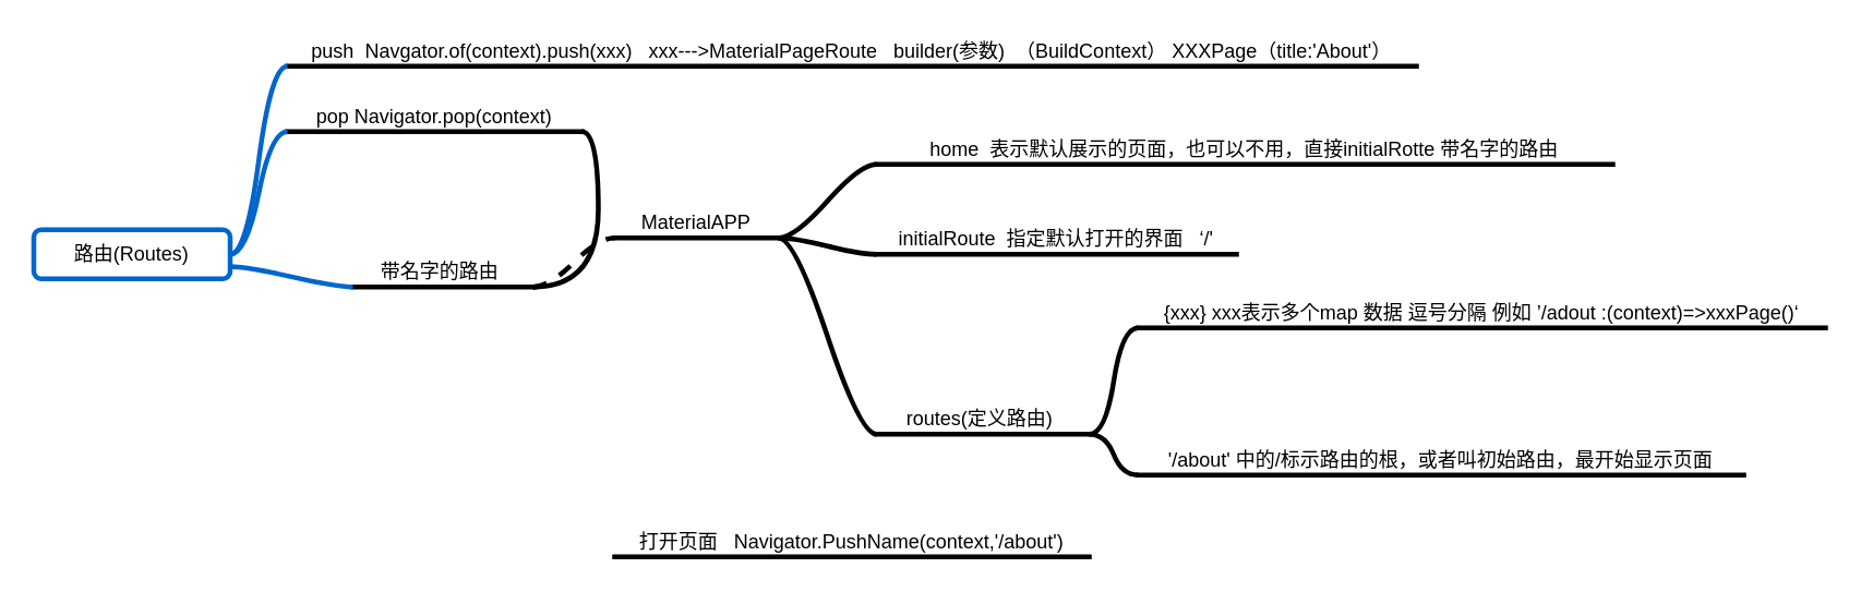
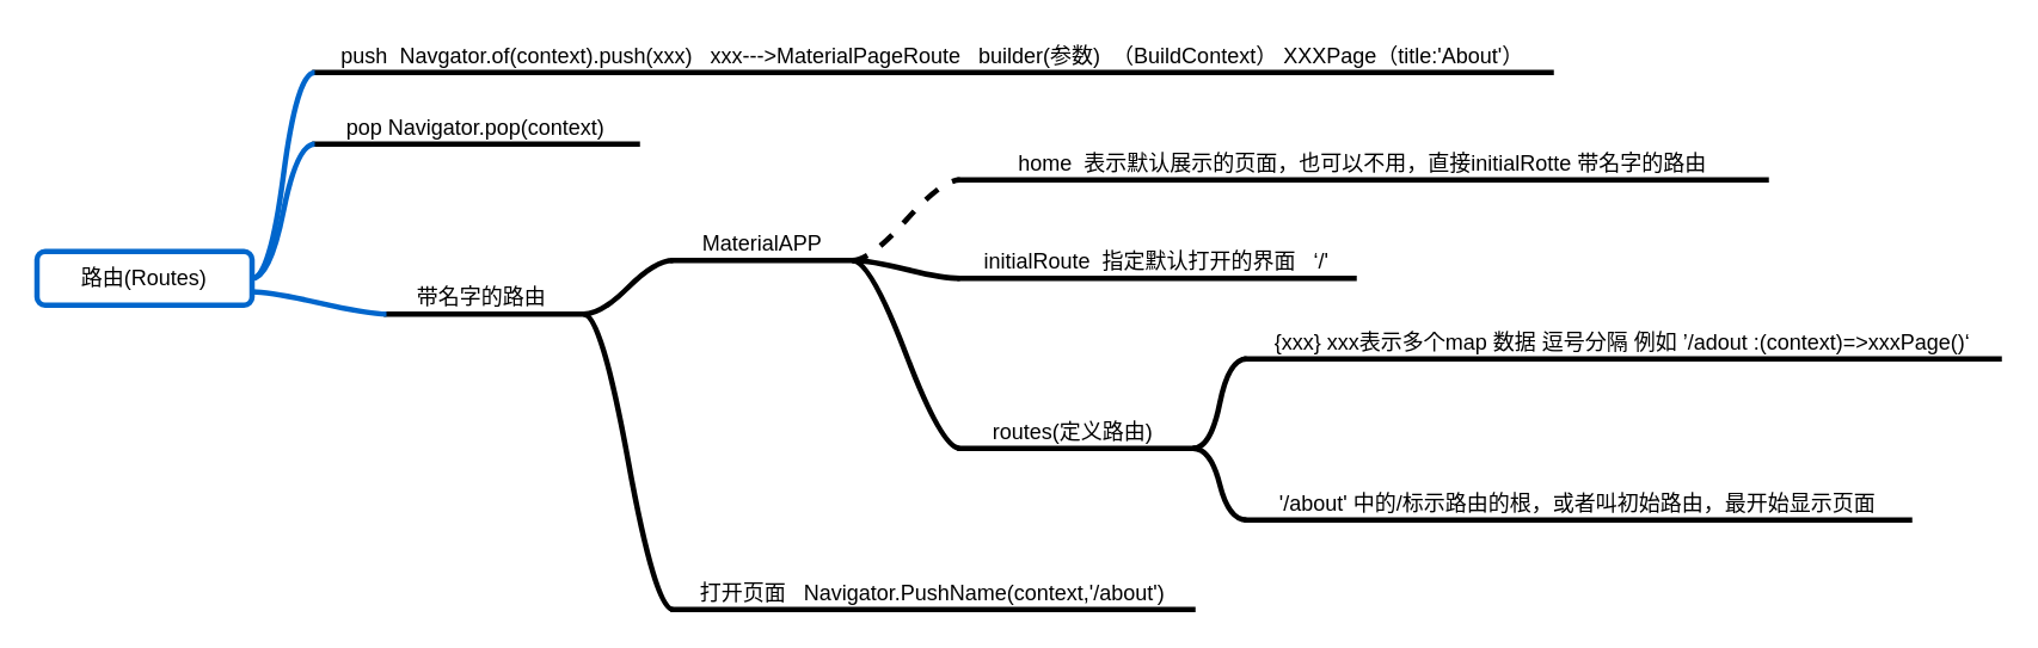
  <mxCell id="0" />
  <mxCell id="1" parent="0" />
  <mxCell id="2" value="路由(Routes)" style="rounded=1;whiteSpace=wrap;html=1;strokeColor=#0066CC;strokeWidth=3;" vertex="1" parent="1"><mxGeometry x="20" y="140" width="120" height="30" as="geometry" /></mxCell>
  <mxCell id="3" value="push&amp;nbsp; Navgator.of(context).push(xxx)&amp;nbsp; &amp;nbsp;xxx---&amp;gt;MaterialPageRoute&amp;nbsp; &amp;nbsp;builder(参数)&amp;nbsp; （BuildContext） XXXPage（title:'About'）" style="whiteSpace=wrap;html=1;shape=partialRectangle;top=0;left=0;bottom=1;right=0;points=[[0,1],[1,1]];strokeColor=#000000;fillColor=none;align=center;verticalAlign=bottom;routingCenterY=0.5;snapToPoint=1;container=1;recursiveResize=0;autosize=1;treeFolding=1;treeMoving=1;strokeWidth=3;" vertex="1" parent="1"><mxGeometry x="175" y="20" width="690" height="20" as="geometry" /></mxCell>
  <mxCell id="4" value="" style="edgeStyle=entityRelationEdgeStyle;startArrow=none;endArrow=none;segment=10;curved=1;strokeColor=#0066CC;strokeWidth=3;exitX=1;exitY=0.5;exitDx=0;exitDy=0;" edge="1" target="3" parent="1" source="2"><mxGeometry relative="1" as="geometry"><mxPoint x="135" y="60" as="sourcePoint" /></mxGeometry></mxCell>
  <mxCell id="5" value="pop Navigator.pop(context)" style="whiteSpace=wrap;html=1;shape=partialRectangle;top=0;left=0;bottom=1;right=0;points=[[0,1],[1,1]];strokeColor=#000000;fillColor=none;align=center;verticalAlign=bottom;routingCenterY=0.5;snapToPoint=1;container=1;recursiveResize=0;autosize=1;treeFolding=1;treeMoving=1;strokeWidth=3;" vertex="1" parent="1"><mxGeometry x="175" y="60" width="180" height="20" as="geometry" /></mxCell>
  <mxCell id="6" value="" style="edgeStyle=entityRelationEdgeStyle;startArrow=none;endArrow=none;segment=10;curved=1;strokeColor=#0066CC;strokeWidth=3;exitX=1;exitY=0.5;exitDx=0;exitDy=0;" edge="1" target="5" parent="1" source="2"><mxGeometry relative="1" as="geometry"><mxPoint x="135" y="100" as="sourcePoint" /></mxGeometry></mxCell>
  <mxCell id="7" value="带名字的路由&amp;nbsp;" style="whiteSpace=wrap;html=1;shape=partialRectangle;top=0;left=0;bottom=1;right=0;points=[[0,1],[1,1]];strokeColor=#000000;fillColor=none;align=center;verticalAlign=bottom;routingCenterY=0.5;snapToPoint=1;container=1;recursiveResize=0;autosize=1;treeFolding=1;treeMoving=1;strokeWidth=3;" vertex="1" parent="1"><mxGeometry x="215" y="155" width="110" height="20" as="geometry" /></mxCell>
  <mxCell id="8" value="" style="edgeStyle=entityRelationEdgeStyle;startArrow=none;endArrow=none;segment=10;curved=1;strokeColor=#0066CC;strokeWidth=3;exitX=1;exitY=0.75;exitDx=0;exitDy=0;" edge="1" target="7" parent="1" source="2"><mxGeometry relative="1" as="geometry"><mxPoint x="175" y="195" as="sourcePoint" /></mxGeometry></mxCell>
  <mxCell id="9" value="MaterialAPP" style="whiteSpace=wrap;html=1;shape=partialRectangle;top=0;left=0;bottom=1;right=0;points=[[0,1],[1,1]];strokeColor=#000000;fillColor=none;align=center;verticalAlign=bottom;routingCenterY=0.5;snapToPoint=1;container=1;recursiveResize=0;autosize=1;treeFolding=1;treeMoving=1;strokeWidth=3;" vertex="1" parent="1"><mxGeometry x="375" y="125" width="100" height="20" as="geometry" /></mxCell>
- <mxCell id="10" value="" style="edgeStyle=entityRelationEdgeStyle;startArrow=none;endArrow=none;segment=10;curved=1;strokeColor=#000000;strokeWidth=3;exitX=1;exitY=1;exitDx=0;exitDy=0;dashed=1;" edge="1" target="9" parent="1" source="7"><mxGeometry relative="1" as="geometry"><mxPoint x="315" y="175" as="sourcePoint" /></mxGeometry></mxCell>
+ <mxCell id="10" value="" style="edgeStyle=entityRelationEdgeStyle;startArrow=none;endArrow=none;segment=10;curved=1;strokeColor=#000000;strokeWidth=3;exitX=1;exitY=1;exitDx=0;exitDy=0;" edge="1" target="9" parent="1" source="7"><mxGeometry relative="1" as="geometry"><mxPoint x="315" y="175" as="sourcePoint" /></mxGeometry></mxCell>
  <mxCell id="11" value="home&amp;nbsp; 表示默认展示的页面，也可以不用，直接initialRotte 带名字的路由" style="whiteSpace=wrap;html=1;shape=partialRectangle;top=0;left=0;bottom=1;right=0;points=[[0,1],[1,1]];strokeColor=#000000;fillColor=none;align=center;verticalAlign=bottom;routingCenterY=0.5;snapToPoint=1;container=1;recursiveResize=0;autosize=1;treeFolding=1;treeMoving=1;strokeWidth=3;" vertex="1" parent="1"><mxGeometry x="535" y="80" width="450" height="20" as="geometry" /></mxCell>
- <mxCell id="12" value="" style="edgeStyle=entityRelationEdgeStyle;startArrow=none;endArrow=none;segment=10;curved=1;strokeColor=#000000;strokeWidth=3;exitX=1;exitY=1;exitDx=0;exitDy=0;" edge="1" target="11" parent="1" source="9"><mxGeometry relative="1" as="geometry"><mxPoint x="495" y="120" as="sourcePoint" /></mxGeometry></mxCell>
+ <mxCell id="12" value="" style="edgeStyle=entityRelationEdgeStyle;startArrow=none;endArrow=none;segment=10;curved=1;strokeColor=#000000;strokeWidth=3;exitX=1;exitY=1;exitDx=0;exitDy=0;dashed=1;" edge="1" target="11" parent="1" source="9"><mxGeometry relative="1" as="geometry"><mxPoint x="495" y="120" as="sourcePoint" /></mxGeometry></mxCell>
  <mxCell id="13" value="initialRoute&amp;nbsp; 指定默认打开的界面&amp;nbsp; &amp;nbsp;‘/'" style="whiteSpace=wrap;html=1;shape=partialRectangle;top=0;left=0;bottom=1;right=0;points=[[0,1],[1,1]];strokeColor=#000000;fillColor=none;align=center;verticalAlign=bottom;routingCenterY=0.5;snapToPoint=1;container=1;recursiveResize=0;autosize=1;treeFolding=1;treeMoving=1;strokeWidth=3;" vertex="1" parent="1"><mxGeometry x="535" y="135" width="220" height="20" as="geometry" /></mxCell>
  <mxCell id="14" value="" style="edgeStyle=entityRelationEdgeStyle;startArrow=none;endArrow=none;segment=10;curved=1;strokeColor=#000000;strokeWidth=3;exitX=1;exitY=1;exitDx=0;exitDy=0;" edge="1" target="13" parent="1" source="9"><mxGeometry relative="1" as="geometry"><mxPoint x="495" y="175" as="sourcePoint" /></mxGeometry></mxCell>
- <mxCell id="15" value="routes(定义路由)&amp;nbsp;" style="whiteSpace=wrap;html=1;shape=partialRectangle;top=0;left=0;bottom=1;right=0;points=[[0,1],[1,1]];strokeColor=#000000;fillColor=none;align=center;verticalAlign=bottom;routingCenterY=0.5;snapToPoint=1;container=1;recursiveResize=0;autosize=1;treeFolding=1;treeMoving=1;strokeWidth=3;" vertex="1" parent="1"><mxGeometry x="535" y="245" width="130" height="20" as="geometry" /></mxCell>
+ <mxCell id="15" value="routes(定义路由)&amp;nbsp;" style="whiteSpace=wrap;html=1;shape=partialRectangle;top=0;left=0;bottom=1;right=0;points=[[0,1],[1,1]];strokeColor=#000000;fillColor=none;align=center;verticalAlign=bottom;routingCenterY=0.5;snapToPoint=1;container=1;recursiveResize=0;autosize=1;treeFolding=1;treeMoving=1;strokeWidth=3;" vertex="1" parent="1"><mxGeometry x="535" y="230" width="130" height="20" as="geometry" /></mxCell>
  <mxCell id="16" value="" style="edgeStyle=entityRelationEdgeStyle;startArrow=none;endArrow=none;segment=10;curved=1;strokeColor=#000000;strokeWidth=3;exitX=1;exitY=1;exitDx=0;exitDy=0;" edge="1" target="15" parent="1" source="9"><mxGeometry relative="1" as="geometry"><mxPoint x="495" y="240" as="sourcePoint" /></mxGeometry></mxCell>
  <mxCell id="17" value="{xxx} xxx表示多个map 数据 逗号分隔 例如 ’/adout :(context)=&amp;gt;xxxPage()‘" style="whiteSpace=wrap;html=1;shape=partialRectangle;top=0;left=0;bottom=1;right=0;points=[[0,1],[1,1]];strokeColor=#000000;fillColor=none;align=center;verticalAlign=bottom;routingCenterY=0.5;snapToPoint=1;container=1;recursiveResize=0;autosize=1;treeFolding=1;treeMoving=1;strokeWidth=3;" vertex="1" parent="1"><mxGeometry x="695" y="180" width="420" height="20" as="geometry" /></mxCell>
  <mxCell id="18" value="" style="edgeStyle=entityRelationEdgeStyle;startArrow=none;endArrow=none;segment=10;curved=1;strokeColor=#000000;strokeWidth=3;exitX=1;exitY=1;exitDx=0;exitDy=0;" edge="1" target="17" parent="1" source="15"><mxGeometry relative="1" as="geometry"><mxPoint x="655" y="220" as="sourcePoint" /></mxGeometry></mxCell>
  <mxCell id="19" value="'/about' 中的/标示路由的根，或者叫初始路由，最开始显示页面" style="whiteSpace=wrap;html=1;shape=partialRectangle;top=0;left=0;bottom=1;right=0;points=[[0,1],[1,1]];strokeColor=#000000;fillColor=none;align=center;verticalAlign=bottom;routingCenterY=0.5;snapToPoint=1;container=1;recursiveResize=0;autosize=1;treeFolding=1;treeMoving=1;strokeWidth=3;" vertex="1" parent="1"><mxGeometry x="695" y="270" width="370" height="20" as="geometry" /></mxCell>
  <mxCell id="20" value="" style="edgeStyle=entityRelationEdgeStyle;startArrow=none;endArrow=none;segment=10;curved=1;strokeColor=#000000;strokeWidth=3;exitX=1;exitY=1;exitDx=0;exitDy=0;" edge="1" target="19" parent="1" source="15"><mxGeometry relative="1" as="geometry"><mxPoint x="655" y="310" as="sourcePoint" /></mxGeometry></mxCell>
  <mxCell id="21" value="打开页面&amp;nbsp; &amp;nbsp;Navigator.PushName(context,'/about')" style="whiteSpace=wrap;html=1;shape=partialRectangle;top=0;left=0;bottom=1;right=0;points=[[0,1],[1,1]];strokeColor=#000000;fillColor=none;align=center;verticalAlign=bottom;routingCenterY=0.5;snapToPoint=1;container=1;recursiveResize=0;autosize=1;treeFolding=1;treeMoving=1;strokeWidth=3;" vertex="1" parent="1"><mxGeometry x="375" y="320" width="290" height="20" as="geometry" /></mxCell>
- <mxCell id="22" value="" style="edgeStyle=entityRelationEdgeStyle;startArrow=none;endArrow=none;segment=10;curved=1;strokeColor=#000000;strokeWidth=3;exitX=1;exitY=1;exitDx=0;exitDy=0;" edge="1" target="5" parent="1" source="7"><mxGeometry relative="1" as="geometry"><mxPoint x="335" y="360" as="sourcePoint" /></mxGeometry></mxCell>
+ <mxCell id="22" value="" style="edgeStyle=entityRelationEdgeStyle;startArrow=none;endArrow=none;segment=10;curved=1;strokeColor=#000000;strokeWidth=3;exitX=1;exitY=1;exitDx=0;exitDy=0;" edge="1" target="21" parent="1" source="7"><mxGeometry relative="1" as="geometry"><mxPoint x="335" y="360" as="sourcePoint" /></mxGeometry></mxCell>
